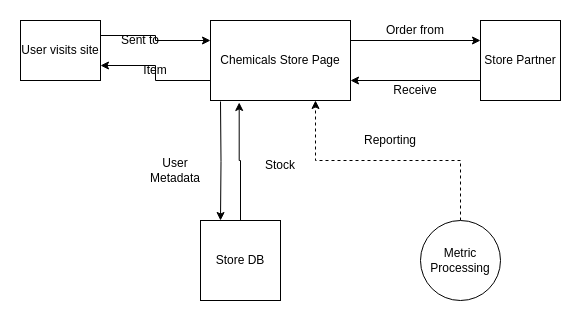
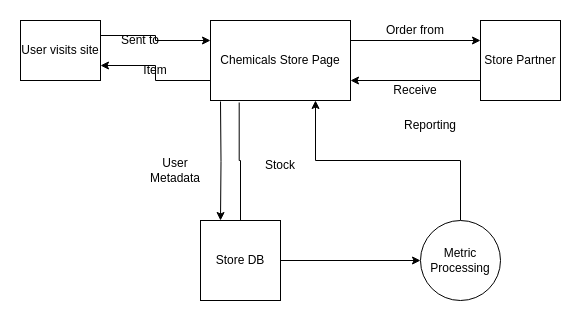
  <mxCell id="0" />
  <mxCell id="1" parent="0" />
  <mxCell id="2" style="edgeStyle=orthogonalEdgeStyle;rounded=0;orthogonalLoop=1;jettySize=auto;html=1;exitX=0;exitY=0.75;exitDx=0;exitDy=0;entryX=1;entryY=0.75;entryDx=0;entryDy=0;" edge="1" parent="1" source="5" target="7"><mxGeometry relative="1" as="geometry" /></mxCell>
  <mxCell id="3" style="edgeStyle=orthogonalEdgeStyle;rounded=0;orthogonalLoop=1;jettySize=auto;html=1;exitX=1;exitY=0.25;exitDx=0;exitDy=0;entryX=0;entryY=0.25;entryDx=0;entryDy=0;" edge="1" parent="1" source="5" target="11"><mxGeometry relative="1" as="geometry" /></mxCell>
  <mxCell id="4" style="edgeStyle=orthogonalEdgeStyle;rounded=0;orthogonalLoop=1;jettySize=auto;html=1;entryX=0.25;entryY=0;entryDx=0;entryDy=0;" edge="1" parent="1" target="16"><mxGeometry relative="1" as="geometry"><mxPoint x="160" y="120" as="targetPoint" /><mxPoint x="220" y="101" as="sourcePoint" /></mxGeometry></mxCell>
  <mxCell id="5" value="Chemicals Store Page" style="whiteSpace=wrap;html=1;" vertex="1" parent="1"><mxGeometry x="210" y="20" width="140" height="80" as="geometry" /></mxCell>
  <mxCell id="6" style="edgeStyle=orthogonalEdgeStyle;rounded=0;orthogonalLoop=1;jettySize=auto;html=1;exitX=1;exitY=0.25;exitDx=0;exitDy=0;entryX=0;entryY=0.25;entryDx=0;entryDy=0;" edge="1" parent="1" source="7" target="5"><mxGeometry relative="1" as="geometry"><mxPoint x="200" y="40" as="targetPoint" /></mxGeometry></mxCell>
  <mxCell id="7" value="User visits site" style="whiteSpace=wrap;html=1;aspect=fixed;" vertex="1" parent="1"><mxGeometry x="20" y="20" width="80" height="60" as="geometry" /></mxCell>
  <mxCell id="8" value="Sent to" style="text;html=1;strokeColor=none;fillColor=none;align=center;verticalAlign=middle;whiteSpace=wrap;rounded=0;" vertex="1" parent="1"><mxGeometry x="115" y="30" width="50" height="20" as="geometry" /></mxCell>
  <mxCell id="9" value="Item" style="text;html=1;strokeColor=none;fillColor=none;align=center;verticalAlign=middle;whiteSpace=wrap;rounded=0;" vertex="1" parent="1"><mxGeometry x="135" y="60" width="40" height="20" as="geometry" /></mxCell>
  <mxCell id="10" style="edgeStyle=orthogonalEdgeStyle;rounded=0;orthogonalLoop=1;jettySize=auto;html=1;exitX=0;exitY=0.75;exitDx=0;exitDy=0;entryX=1;entryY=0.75;entryDx=0;entryDy=0;" edge="1" parent="1" source="11" target="5"><mxGeometry relative="1" as="geometry" /></mxCell>
  <mxCell id="11" value="Store Partner" style="whiteSpace=wrap;html=1;aspect=fixed;" vertex="1" parent="1"><mxGeometry x="480" y="20" width="80" height="80" as="geometry" /></mxCell>
  <mxCell id="12" value="Order from" style="text;html=1;strokeColor=none;fillColor=none;align=center;verticalAlign=middle;whiteSpace=wrap;rounded=0;" vertex="1" parent="1"><mxGeometry x="385" y="20" width="60" height="20" as="geometry" /></mxCell>
  <mxCell id="13" value="Receive" style="text;html=1;strokeColor=none;fillColor=none;align=center;verticalAlign=middle;whiteSpace=wrap;rounded=0;" vertex="1" parent="1"><mxGeometry x="395" y="80" width="40" height="20" as="geometry" /></mxCell>
- <mxCell id="15" style="edgeStyle=orthogonalEdgeStyle;rounded=0;orthogonalLoop=1;jettySize=auto;html=1;exitX=0.5;exitY=0;exitDx=0;exitDy=0;entryX=0.205;entryY=1.025;entryDx=0;entryDy=0;entryPerimeter=0;" edge="1" parent="1" source="16" target="5"><mxGeometry relative="1" as="geometry"><mxPoint x="239" y="101" as="targetPoint" /></mxGeometry></mxCell>
+ <mxCell id="14" style="edgeStyle=orthogonalEdgeStyle;rounded=0;orthogonalLoop=1;jettySize=auto;html=1;exitX=1;exitY=0.5;exitDx=0;exitDy=0;entryX=0;entryY=0.5;entryDx=0;entryDy=0;" edge="1" parent="1" source="16" target="18"><mxGeometry relative="1" as="geometry" /></mxCell>
+ <mxCell id="15" style="edgeStyle=orthogonalEdgeStyle;rounded=0;orthogonalLoop=1;jettySize=auto;html=1;exitX=0.5;exitY=0;exitDx=0;exitDy=0;entryX=0.205;entryY=1.025;entryDx=0;entryDy=0;entryPerimeter=0;endArrow=none;" edge="1" parent="1" source="16" target="5"><mxGeometry relative="1" as="geometry"><mxPoint x="239" y="101" as="targetPoint" /></mxGeometry></mxCell>
  <mxCell id="16" value="Store DB" style="whiteSpace=wrap;html=1;aspect=fixed;" vertex="1" parent="1"><mxGeometry x="200" y="220" width="80" height="80" as="geometry" /></mxCell>
- <mxCell id="17" style="edgeStyle=orthogonalEdgeStyle;rounded=0;orthogonalLoop=1;jettySize=auto;html=1;exitX=0.5;exitY=0;exitDx=0;exitDy=0;entryX=0.75;entryY=1;entryDx=0;entryDy=0;dashed=1;" edge="1" parent="1" source="18" target="5"><mxGeometry relative="1" as="geometry" /></mxCell>
+ <mxCell id="17" style="edgeStyle=orthogonalEdgeStyle;rounded=0;orthogonalLoop=1;jettySize=auto;html=1;exitX=0.5;exitY=0;exitDx=0;exitDy=0;entryX=0.75;entryY=1;entryDx=0;entryDy=0;" edge="1" parent="1" source="18" target="5"><mxGeometry relative="1" as="geometry" /></mxCell>
  <mxCell id="18" value="Metric Processing" style="ellipse;whiteSpace=wrap;html=1;aspect=fixed;" vertex="1" parent="1"><mxGeometry x="420" y="220" width="80" height="80" as="geometry" /></mxCell>
  <mxCell id="19" value="User Metadata" style="text;html=1;strokeColor=none;fillColor=none;align=center;verticalAlign=middle;whiteSpace=wrap;rounded=0;" vertex="1" parent="1"><mxGeometry x="150" y="160" width="50" height="20" as="geometry" /></mxCell>
  <mxCell id="20" value="Stock" style="text;html=1;strokeColor=none;fillColor=none;align=center;verticalAlign=middle;whiteSpace=wrap;rounded=0;" vertex="1" parent="1"><mxGeometry x="260" y="155" width="40" height="20" as="geometry" /></mxCell>
- <mxCell id="21" value="Reporting" style="text;html=1;strokeColor=none;fillColor=none;align=center;verticalAlign=middle;whiteSpace=wrap;rounded=0;" vertex="1" parent="1"><mxGeometry x="370" y="130" width="40" height="20" as="geometry" /></mxCell>
+ <mxCell id="21" value="Reporting" style="text;html=1;strokeColor=none;fillColor=none;align=center;verticalAlign=middle;whiteSpace=wrap;rounded=0;" vertex="1" parent="1"><mxGeometry x="410" y="115" width="40" height="20" as="geometry" /></mxCell>
